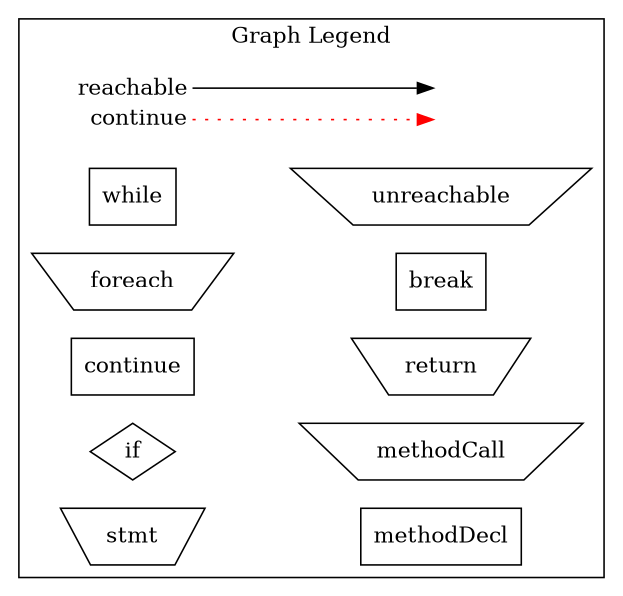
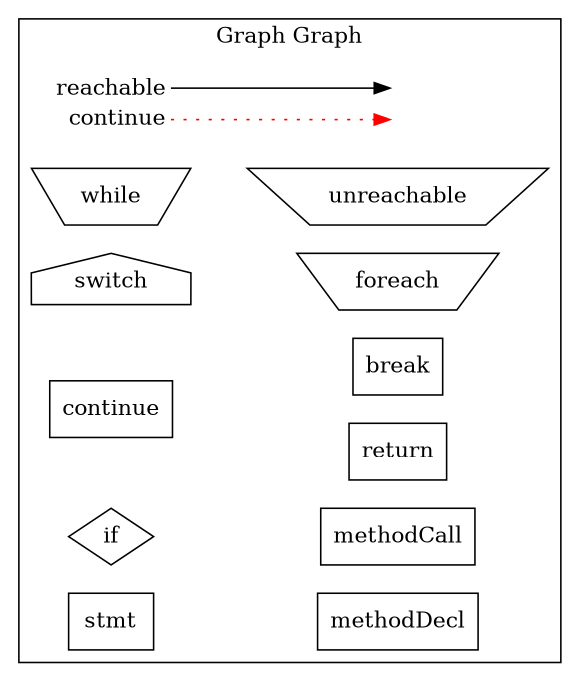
  digraph {
    rankdir=LR
    node [shape=rectangle]
    edge [style=invis]
    n1 [label=<<table border="0" cellpadding="2" cellspacing="0" cellborder="0">       <tr><td align="right" port="i1">reachable</td></tr>       <tr><td align="right" port="i2">continue</td></tr>       </table>> shape=plaintext]
    n2 [label=<<table border="0" cellpadding="2" cellspacing="0" cellborder="0">       <tr><td port="i1">&nbsp;</td></tr>       <tr><td port="i2">&nbsp;</td></tr>       </table>> shape=plaintext]
-   while [shape=box]
+   while [shape=invtrapezium]
    n4 [label=unreachable shape=invtrapezium]
    foreach [shape=invtrapezium]
-   return [shape=invtrapezium]
+   switch [shape=house]
+   return
    break
    continue
    methodDecl
-   methodCall [shape=invtrapezium]
+   methodCall
    if [shape=diamond]
-   stmt [shape=invtrapezium]
+   stmt
    subgraph cluster_1 {
-     label="Graph Legend"
+     label="Graph Graph"
      n1
      n2
      while
      n4
      foreach
+     switch
      return
      break
      continue
      methodDecl
      methodCall
      if
      stmt
    }
    n1 -> n2 [headport="i1:w" tailport="i1:e" style=""]
    n1 -> n2 [color=red headport="i2:w" style=dotted tailport="i2:e"]
    while -> n4
+   switch -> foreach
    continue -> return
    continue -> break
    if -> methodCall
    stmt -> methodDecl
  }
